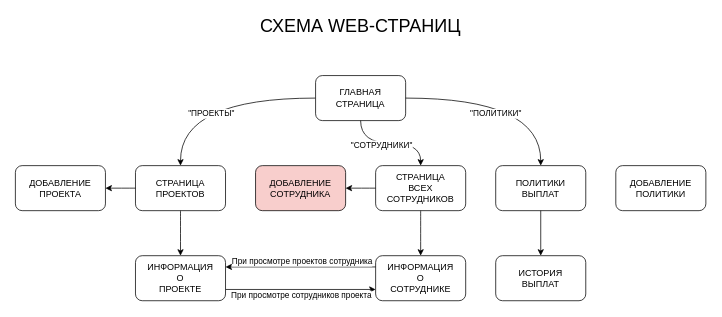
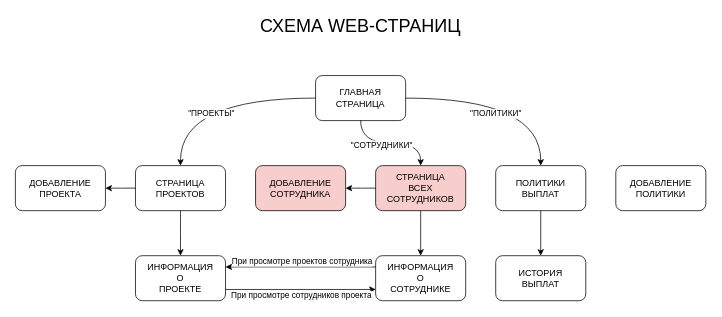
  <mxCell id="0" />
  <mxCell id="1" parent="0" />
  <mxCell id="2" value="&lt;font style=&quot;font-size: 24px;&quot;&gt;СХЕМА WEB-СТРАНИЦ&lt;/font&gt;" style="text;html=1;strokeColor=none;fillColor=none;align=center;verticalAlign=middle;whiteSpace=wrap;rounded=0;" vertex="1" parent="1"><mxGeometry x="335" y="20" width="290" height="30" as="geometry" /></mxCell>
  <mxCell id="3" style="edgeStyle=orthogonalEdgeStyle;rounded=0;orthogonalLoop=1;jettySize=auto;html=1;curved=1;exitX=0;exitY=0.5;exitDx=0;exitDy=0;entryX=0.25;entryY=0;entryDx=0;entryDy=0;" edge="1" parent="1" source="5"><mxGeometry relative="1" as="geometry"><mxPoint x="530" y="125" as="sourcePoint" /><mxPoint x="240" y="220" as="targetPoint" /><Array as="points"><mxPoint x="240" y="130" /></Array></mxGeometry></mxCell>
  <mxCell id="4" value="&quot;ПРОЕКТЫ&quot;" style="edgeLabel;html=1;align=center;verticalAlign=middle;resizable=0;points=[];" vertex="1" connectable="0" parent="3"><mxGeometry x="0.185" y="17" relative="1" as="geometry"><mxPoint x="20" y="3" as="offset" /></mxGeometry></mxCell>
  <mxCell id="5" value="ГЛАВНАЯ&lt;br&gt;СТРАНИЦА" style="rounded=1;whiteSpace=wrap;html=1;" vertex="1" parent="1"><mxGeometry x="420" y="100" width="120" height="60" as="geometry" /></mxCell>
  <mxCell id="6" value="СТРАНИЦА&lt;br&gt;ПРОЕКТОВ" style="rounded=1;whiteSpace=wrap;html=1;" vertex="1" parent="1"><mxGeometry x="180" y="220" width="120" height="60" as="geometry" /></mxCell>
- <mxCell id="7" value="СТРАНИЦА&lt;br&gt;ВСЕХ&lt;br&gt;СОТРУДНИКОВ" style="rounded=1;whiteSpace=wrap;html=1;" vertex="1" parent="1"><mxGeometry x="500" y="220" width="120" height="60" as="geometry" /></mxCell>
+ <mxCell id="7" value="СТРАНИЦА&lt;br&gt;ВСЕХ&lt;br&gt;СОТРУДНИКОВ" style="rounded=1;whiteSpace=wrap;html=1;fillColor=#f8cecc;" vertex="1" parent="1"><mxGeometry x="500" y="220" width="120" height="60" as="geometry" /></mxCell>
  <mxCell id="8" style="edgeStyle=orthogonalEdgeStyle;rounded=0;orthogonalLoop=1;jettySize=auto;html=1;exitX=0.5;exitY=1;exitDx=0;exitDy=0;entryX=0.5;entryY=0;entryDx=0;entryDy=0;curved=1;" edge="1" parent="1" source="5" target="7"><mxGeometry relative="1" as="geometry" /></mxCell>
  <mxCell id="9" value="&quot;СОТРУДНИКИ&quot;" style="edgeLabel;html=1;align=center;verticalAlign=middle;resizable=0;points=[];" vertex="1" connectable="0" parent="8"><mxGeometry x="-0.22" y="-2" relative="1" as="geometry"><mxPoint x="2" as="offset" /></mxGeometry></mxCell>
  <mxCell id="10" value="ИНФОРМАЦИЯ&lt;br&gt;О&lt;br&gt;СОТРУДНИКЕ" style="rounded=1;whiteSpace=wrap;html=1;" vertex="1" parent="1"><mxGeometry x="500" y="340" width="120" height="60" as="geometry" /></mxCell>
  <mxCell id="11" style="edgeStyle=orthogonalEdgeStyle;rounded=0;orthogonalLoop=1;jettySize=auto;html=1;entryX=0.5;entryY=0;entryDx=0;entryDy=0;curved=1;" edge="1" parent="1" source="7" target="10"><mxGeometry relative="1" as="geometry" /></mxCell>
  <mxCell id="12" style="edgeStyle=orthogonalEdgeStyle;rounded=0;orthogonalLoop=1;jettySize=auto;html=1;exitX=1;exitY=0.75;exitDx=0;exitDy=0;entryX=0;entryY=0.75;entryDx=0;entryDy=0;" edge="1" parent="1" source="14" target="10"><mxGeometry relative="1" as="geometry" /></mxCell>
  <mxCell id="13" value="При просмотре сотрудников проекта" style="edgeLabel;html=1;align=center;verticalAlign=middle;resizable=0;points=[];" vertex="1" connectable="0" parent="12"><mxGeometry x="-0.29" y="1" relative="1" as="geometry"><mxPoint x="29" y="8" as="offset" /></mxGeometry></mxCell>
  <mxCell id="14" value="ИНФОРМАЦИЯ&lt;br&gt;О&lt;br&gt;ПРОЕКТЕ" style="rounded=1;whiteSpace=wrap;html=1;" vertex="1" parent="1"><mxGeometry x="180" y="340" width="120" height="60" as="geometry" /></mxCell>
  <mxCell id="15" style="edgeStyle=orthogonalEdgeStyle;rounded=0;orthogonalLoop=1;jettySize=auto;html=1;entryX=0.5;entryY=0;entryDx=0;entryDy=0;curved=1;" edge="1" parent="1" source="6" target="14"><mxGeometry relative="1" as="geometry" /></mxCell>
  <mxCell id="16" style="edgeStyle=orthogonalEdgeStyle;rounded=0;orthogonalLoop=1;jettySize=auto;html=1;exitX=0;exitY=0.25;exitDx=0;exitDy=0;entryX=1;entryY=0.25;entryDx=0;entryDy=0;" edge="1" parent="1" source="10" target="14"><mxGeometry relative="1" as="geometry" /></mxCell>
  <mxCell id="17" value="При просмотре проектов сотрудника" style="edgeLabel;html=1;align=center;verticalAlign=middle;resizable=0;points=[];" vertex="1" connectable="0" parent="16"><mxGeometry x="0.723" y="-1" relative="1" as="geometry"><mxPoint x="73" y="-7" as="offset" /></mxGeometry></mxCell>
  <mxCell id="18" value="ДОБАВЛЕНИЕ&lt;br&gt;ПРОЕКТА" style="rounded=1;whiteSpace=wrap;html=1;" vertex="1" parent="1"><mxGeometry x="20" y="220" width="120" height="60" as="geometry" /></mxCell>
  <mxCell id="19" style="edgeStyle=orthogonalEdgeStyle;rounded=0;orthogonalLoop=1;jettySize=auto;html=1;curved=1;" edge="1" parent="1" source="6" target="18"><mxGeometry relative="1" as="geometry" /></mxCell>
  <mxCell id="20" value="ДОБАВЛЕНИЕ&lt;br&gt;СОТРУДНИКА" style="rounded=1;whiteSpace=wrap;html=1;fillColor=#f8cecc;" vertex="1" parent="1"><mxGeometry x="340" y="220" width="120" height="60" as="geometry" /></mxCell>
  <mxCell id="21" style="edgeStyle=orthogonalEdgeStyle;rounded=0;orthogonalLoop=1;jettySize=auto;html=1;curved=1;" edge="1" parent="1" source="7" target="20"><mxGeometry relative="1" as="geometry" /></mxCell>
  <mxCell id="22" value="ПОЛИТИКИ ВЫПЛАТ" style="rounded=1;whiteSpace=wrap;html=1;" vertex="1" parent="1"><mxGeometry x="660" y="220" width="120" height="60" as="geometry" /></mxCell>
  <mxCell id="23" style="edgeStyle=orthogonalEdgeStyle;rounded=0;orthogonalLoop=1;jettySize=auto;html=1;exitX=1;exitY=0.5;exitDx=0;exitDy=0;entryX=0.5;entryY=0;entryDx=0;entryDy=0;curved=1;" edge="1" parent="1" source="5" target="22"><mxGeometry relative="1" as="geometry" /></mxCell>
  <mxCell id="24" value="&quot;ПОЛИТИКИ&quot;" style="edgeLabel;html=1;align=center;verticalAlign=middle;resizable=0;points=[];" vertex="1" connectable="0" parent="23"><mxGeometry x="-0.13" y="-11" relative="1" as="geometry"><mxPoint x="2" y="9" as="offset" /></mxGeometry></mxCell>
  <mxCell id="25" value="ДОБАВЛЕНИЕ&lt;br&gt;ПОЛИТИКИ" style="rounded=1;whiteSpace=wrap;html=1;" vertex="1" parent="1"><mxGeometry x="820" y="220" width="120" height="60" as="geometry" /></mxCell>
  <mxCell id="26" value="ИСТОРИЯ&lt;br&gt;ВЫПЛАТ" style="rounded=1;whiteSpace=wrap;html=1;" vertex="1" parent="1"><mxGeometry x="660" y="340" width="120" height="60" as="geometry" /></mxCell>
  <mxCell id="27" style="edgeStyle=orthogonalEdgeStyle;rounded=0;orthogonalLoop=1;jettySize=auto;html=1;entryX=0.5;entryY=0;entryDx=0;entryDy=0;" edge="1" parent="1" source="22" target="26"><mxGeometry relative="1" as="geometry" /></mxCell>
